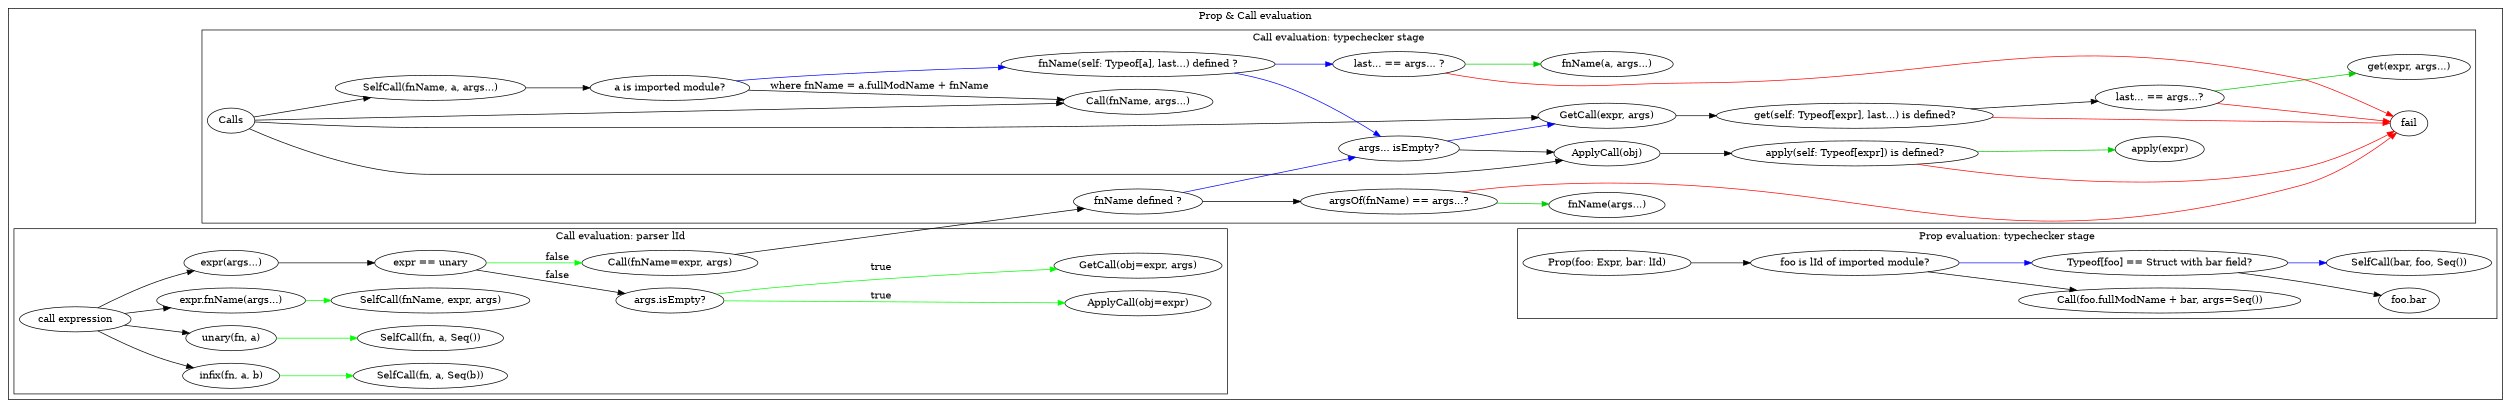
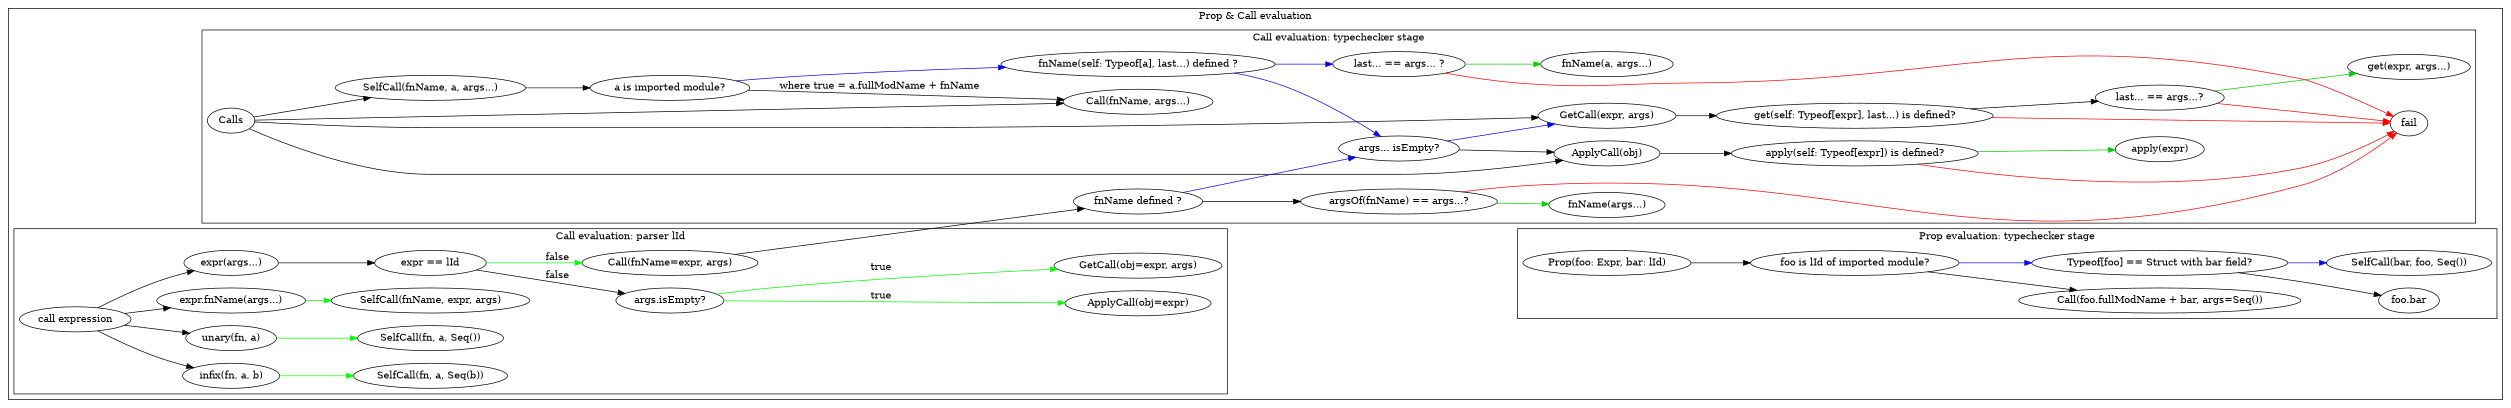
  digraph {
    rankdir=LR
    Calls
    "Call(fnName, args...)"
    "GetCall(expr, args)"
    "ApplyCall(obj)"
    "SelfCall(fnName, a, args...)"
    "fnName defined ?"
    "get(self: Typeof[expr], last...) is defined?"
    "apply(self: Typeof[expr]) is defined?"
    "a is imported module?"
    "argsOf(fnName) == args...?"
    "args... isEmpty?"
    fail
    "fnName(args...)"
    "apply(expr)"
    "last... == args...?"
    "get(expr, args...)"
    "fnName(self: Typeof[a], last...) defined ?"
    "last... == args... ?"
    "fnName(a, args...)"
    "call expression"
    "infix(fn, a, b)"
    "unary(fn, a)"
    "expr.fnName(args...)"
    "expr(args...)"
    "SelfCall(fn, a, Seq(b))"
    "SelfCall(fn, a, Seq())"
    "SelfCall(fnName, expr, args)"
-   "expr == lId" [label="expr == unary"]
+   "expr == lId"
    "Call(fnName=expr, args)"
    "args.isEmpty?"
    "ApplyCall(obj=expr)"
    "GetCall(obj=expr, args)"
    "Prop(foo: Expr, bar: lId)"
    "foo is lId of imported module?"
    "Call(foo.fullModName + bar, args=Seq())"
    "Typeof[foo] == Struct with bar field?"
    "foo.bar"
    "SelfCall(bar, foo, Seq())"
    subgraph cluster_1 {
      label="Prop & Call evaluation"
      subgraph cluster_2 {
        label="Call evaluation: typechecker stage"
        Calls
        "Call(fnName, args...)"
        "GetCall(expr, args)"
        "ApplyCall(obj)"
        "SelfCall(fnName, a, args...)"
        "fnName defined ?"
        "get(self: Typeof[expr], last...) is defined?"
        "apply(self: Typeof[expr]) is defined?"
        "a is imported module?"
        "argsOf(fnName) == args...?"
        "args... isEmpty?"
        fail
        "fnName(args...)"
        "apply(expr)"
        "last... == args...?"
        "get(expr, args...)"
        "fnName(self: Typeof[a], last...) defined ?"
        "last... == args... ?"
        "fnName(a, args...)"
      }
      subgraph cluster_3 {
        label="Call evaluation: parser lId"
        "call expression"
        "infix(fn, a, b)"
        "unary(fn, a)"
        "expr.fnName(args...)"
        "expr(args...)"
        "SelfCall(fn, a, Seq(b))"
        "SelfCall(fn, a, Seq())"
        "SelfCall(fnName, expr, args)"
        "expr == lId"
        "Call(fnName=expr, args)"
        "args.isEmpty?"
        "ApplyCall(obj=expr)"
        "GetCall(obj=expr, args)"
      }
      subgraph cluster_4 {
        label="Prop evaluation: typechecker stage"
        "Prop(foo: Expr, bar: lId)"
        "foo is lId of imported module?"
        "Call(foo.fullModName + bar, args=Seq())"
        "Typeof[foo] == Struct with bar field?"
        "foo.bar"
        "SelfCall(bar, foo, Seq())"
      }
    }
    Calls -> "Call(fnName, args...)"
    Calls -> "GetCall(expr, args)"
    Calls -> "ApplyCall(obj)"
    Calls -> "SelfCall(fnName, a, args...)"
    "GetCall(expr, args)" -> "get(self: Typeof[expr], last...) is defined?"
    "ApplyCall(obj)" -> "apply(self: Typeof[expr]) is defined?"
    "SelfCall(fnName, a, args...)" -> "a is imported module?"
    "fnName defined ?" -> "argsOf(fnName) == args...?"
    "fnName defined ?" -> "args... isEmpty?" [color=blue]
    "get(self: Typeof[expr], last...) is defined?" -> fail [color=red]
    "get(self: Typeof[expr], last...) is defined?" -> "last... == args...?"
    "apply(self: Typeof[expr]) is defined?" -> fail [color=red]
    "apply(self: Typeof[expr]) is defined?" -> "apply(expr)" [color=green3]
-   "a is imported module?" -> "Call(fnName, args...)" [label="where fnName = a.fullModName + fnName"]
+   "a is imported module?" -> "Call(fnName, args...)" [label="where true = a.fullModName + fnName"]
    "a is imported module?" -> "fnName(self: Typeof[a], last...) defined ?" [color=blue]
    "argsOf(fnName) == args...?" -> fail [color=red]
    "argsOf(fnName) == args...?" -> "fnName(args...)" [color=green3]
    "args... isEmpty?" -> "GetCall(expr, args)" [color=blue]
    "args... isEmpty?" -> "ApplyCall(obj)"
    "fnName(args...)" -> "foo is lId of imported module?" [style=invis]
    "last... == args...?" -> fail [color=red]
    "last... == args...?" -> "get(expr, args...)" [color=green3]
    "fnName(self: Typeof[a], last...) defined ?" -> "args... isEmpty?" [color=blue]
    "fnName(self: Typeof[a], last...) defined ?" -> "last... == args... ?" [color=blue]
    "last... == args... ?" -> fail [color=red]
    "last... == args... ?" -> "fnName(a, args...)" [color=green3]
    "call expression" -> "infix(fn, a, b)"
    "call expression" -> "unary(fn, a)"
    "call expression" -> "expr.fnName(args...)"
    "call expression" -> "expr(args...)"
    "infix(fn, a, b)" -> "SelfCall(fn, a, Seq(b))" [color=green]
    "unary(fn, a)" -> "SelfCall(fn, a, Seq())" [color=green]
    "expr.fnName(args...)" -> "SelfCall(fnName, expr, args)" [color=green]
    "expr(args...)" -> "expr == lId"
    "expr == lId" -> "Call(fnName=expr, args)" [color=green label=" false"]
    "expr == lId" -> "args.isEmpty?" [label=" false"]
    "Call(fnName=expr, args)" -> "fnName defined ?"
    "args.isEmpty?" -> "ApplyCall(obj=expr)" [color=green label=" true"]
    "args.isEmpty?" -> "GetCall(obj=expr, args)" [color=green label=" true"]
    "Prop(foo: Expr, bar: lId)" -> "foo is lId of imported module?"
    "foo is lId of imported module?" -> "Call(foo.fullModName + bar, args=Seq())"
    "foo is lId of imported module?" -> "Typeof[foo] == Struct with bar field?" [color=blue]
    "Typeof[foo] == Struct with bar field?" -> "foo.bar"
    "Typeof[foo] == Struct with bar field?" -> "SelfCall(bar, foo, Seq())" [color=blue]
  }
